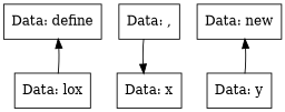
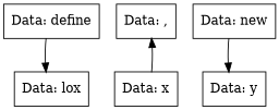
  digraph {
    node [shape=record]
    n1 [label="Data: define"]
    n2 [label="Data: lox"]
    n3 [label="Data: ,"]
    n4 [label="Data: x"]
    n5 [label="Data: new"]
    n6 [label="Data: y"]
-   n2 -> n1
-   n3 -> n4
-   n6 -> n5
+   n1 -> n2
+   n4 -> n3
+   n5 -> n6
  }
